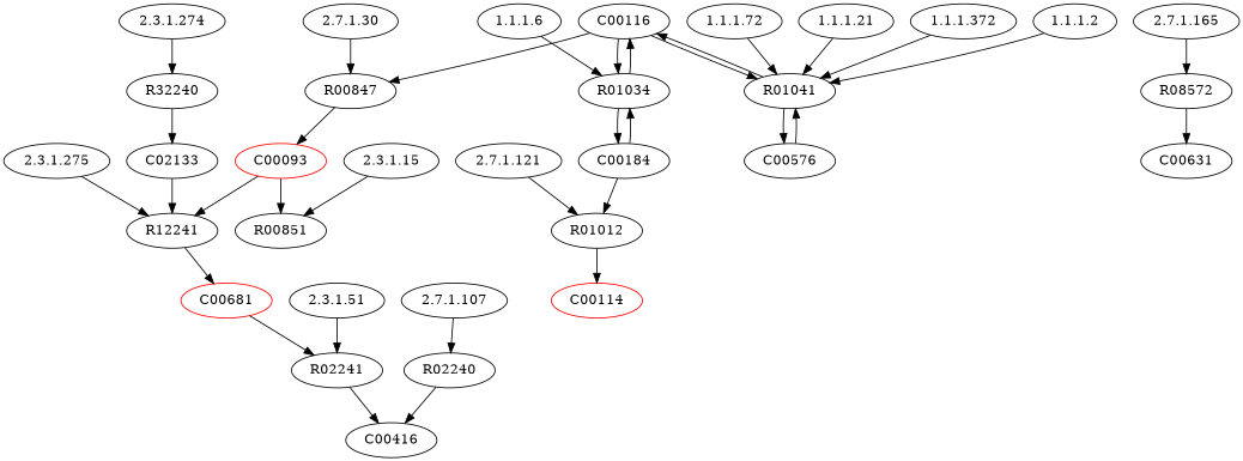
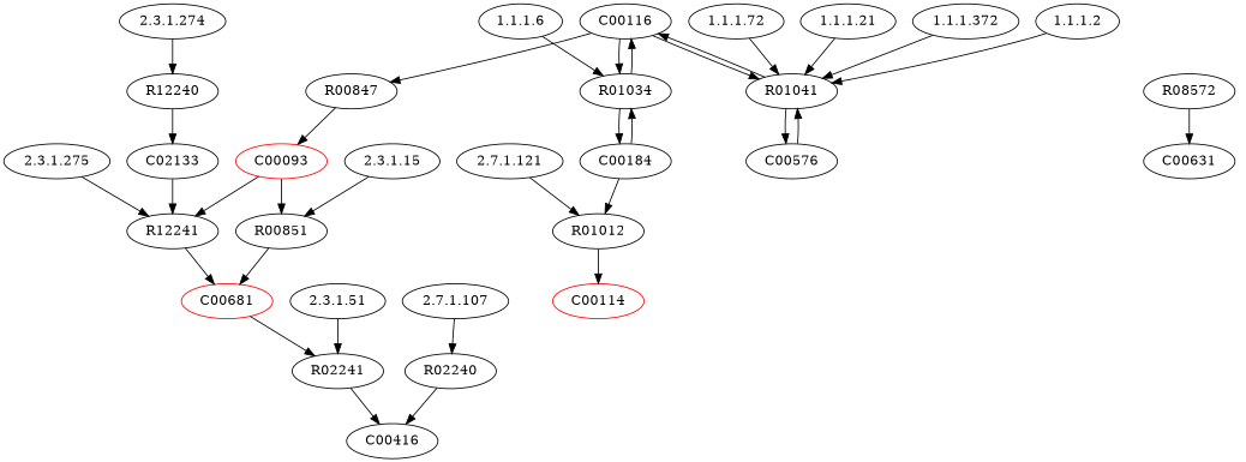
  digraph {
    node [type=E]
    R12241 [type=R]
    "2.3.1.275"
    C00681 [color=red type=C]
    R08572 [type=R]
-   "2.7.1.165"
    C00631 [type=C]
    R00847 [type=R]
-   "2.7.1.30"
    C00093 [color=red type=C]
    R01012 [type=R]
    "2.7.1.121"
    n12 [color=red label=C00114 type=C]
    R02241 [type=R]
    "2.3.1.51"
    C00416 [type=C]
    R01034 [type=R]
    "1.1.1.6"
    C00116 [type=C]
    C00184 [type=C]
    R01041 [type=R]
    "1.1.1.72"
    n22 [label=C00576 type=C]
    R02240 [type=R]
    "2.7.1.107"
    R00851 [type=R]
    "2.3.1.15"
    "1.1.1.21"
    "1.1.1.372"
-   R12240 [type=R label=R32240]
+   R12240 [type=R]
    "2.3.1.274"
    C02133 [type=C]
    "1.1.1.2"
    R12241 -> C00681
    "2.3.1.275" -> R12241
    C00681 -> R02241
    R08572 -> C00631
-   "2.7.1.165" -> R08572
    R00847 -> C00093
-   "2.7.1.30" -> R00847
    C00093 -> R12241
    C00093 -> R00851
    R01012 -> n12
    "2.7.1.121" -> R01012
    R02241 -> C00416
    "2.3.1.51" -> R02241
    R01034 -> C00116
    R01034 -> C00184
    "1.1.1.6" -> R01034
    C00116 -> R00847
    C00116 -> R01034
    C00116 -> R01041
    C00184 -> R01012
    C00184 -> R01034
    R01041 -> C00116
    R01041 -> n22
    "1.1.1.72" -> R01041
    n22 -> R01041
    R02240 -> C00416
    "2.7.1.107" -> R02240
+   R00851 -> C00681
    "2.3.1.15" -> R00851
    "1.1.1.21" -> R01041
    "1.1.1.372" -> R01041
    R12240 -> C02133
    "2.3.1.274" -> R12240
    C02133 -> R12241
    "1.1.1.2" -> R01041
  }
